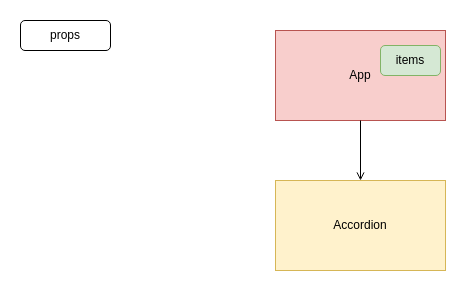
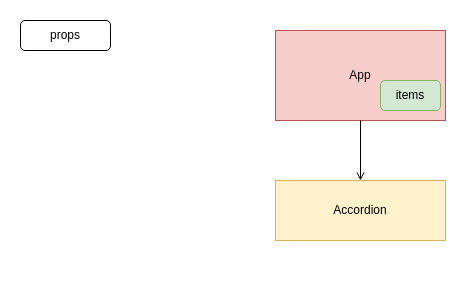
  <mxCell id="0" />
  <mxCell id="1" parent="0" />
  <mxCell id="2" value="App" style="rounded=0;whiteSpace=wrap;html=1;fillColor=#f8cecc;strokeColor=#b85450;" vertex="1" parent="1"><mxGeometry x="275" y="30" width="170" height="90" as="geometry" /></mxCell>
- <mxCell id="3" value="items" style="rounded=1;whiteSpace=wrap;html=1;fillColor=#d5e8d4;strokeColor=#82b366;" vertex="1" parent="1"><mxGeometry x="380" y="45" width="60" height="30" as="geometry" /></mxCell>
- <mxCell id="4" value="Accordion" style="rounded=0;whiteSpace=wrap;html=1;fillColor=#fff2cc;strokeColor=#d6b656;" vertex="1" parent="1"><mxGeometry x="275" y="180" width="170" height="90" as="geometry" /></mxCell>
+ <mxCell id="3" value="items" style="rounded=1;whiteSpace=wrap;html=1;fillColor=#d5e8d4;strokeColor=#82b366;" vertex="1" parent="1"><mxGeometry x="380" y="80" width="60" height="30" as="geometry" /></mxCell>
+ <mxCell id="4" value="Accordion" style="rounded=0;whiteSpace=wrap;html=1;fillColor=#fff2cc;strokeColor=#d6b656;" vertex="1" parent="1"><mxGeometry x="275" y="180" width="170" height="60" as="geometry" /></mxCell>
  <mxCell id="5" value="" style="endArrow=open;html=1;exitX=0.5;exitY=1;exitDx=0;exitDy=0;" edge="1" parent="1" source="2" target="4"><mxGeometry width="50" height="50" relative="1" as="geometry"><mxPoint x="310" y="320" as="sourcePoint" /><mxPoint x="370" y="200" as="targetPoint" /></mxGeometry></mxCell>
  <mxCell id="6" value="props" style="rounded=1;whiteSpace=wrap;html=1;" vertex="1" parent="1"><mxGeometry x="20" y="20" width="90" height="30" as="geometry" /></mxCell>
